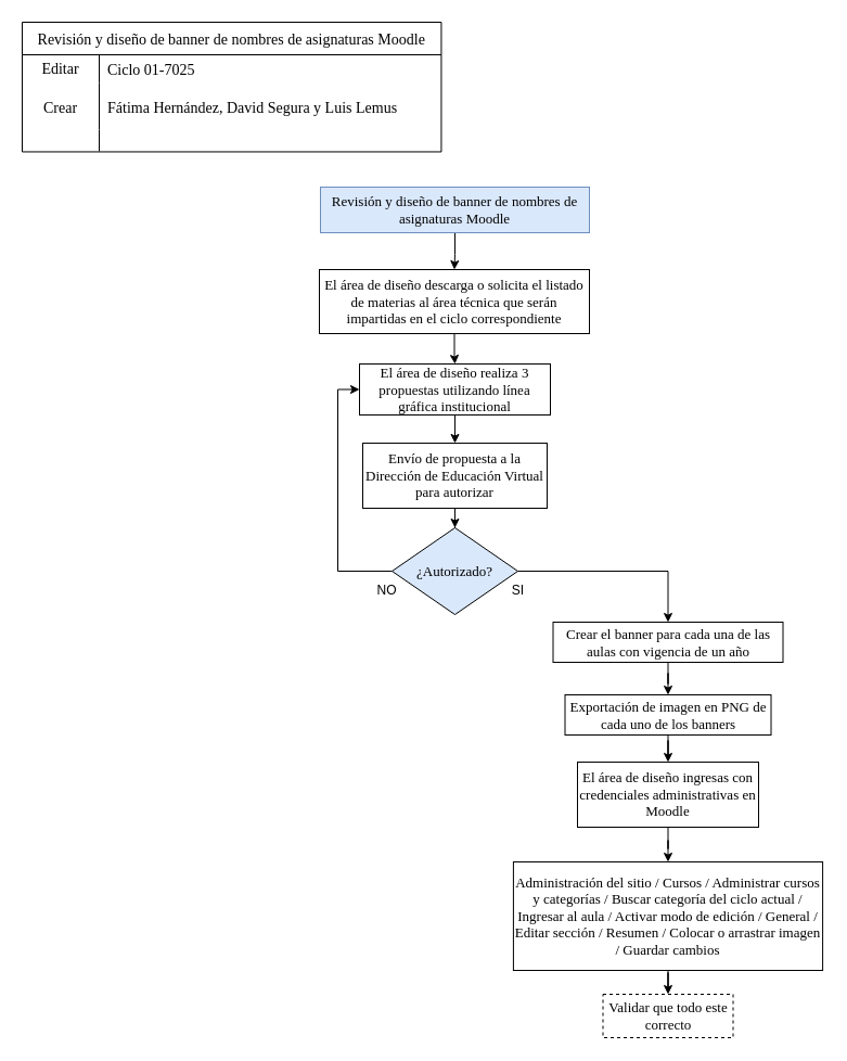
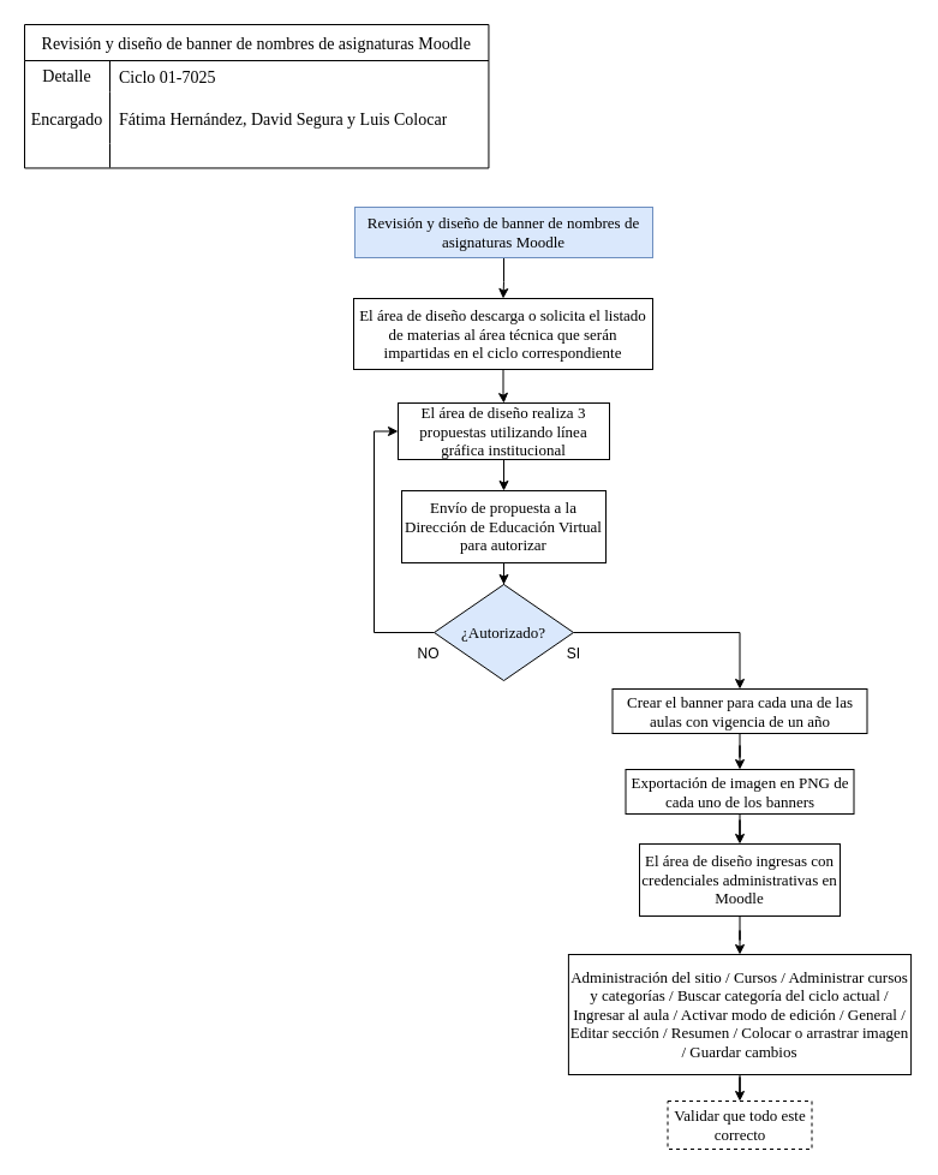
  <mxCell id="0" />
  <mxCell id="1" parent="0" />
  <mxCell id="2" value="Revisión y diseño de banner de nombres de asignaturas Moodle" style="shape=table;startSize=30;container=1;collapsible=0;childLayout=tableLayout;fixedRows=1;rowLines=0;fontStyle=0;strokeColor=default;fontSize=14;fontFamily=Times New Roman;" vertex="1" parent="1"><mxGeometry x="20" y="20" width="386.448" height="119.458" as="geometry" /></mxCell>
  <mxCell id="3" value="" style="shape=tableRow;horizontal=0;startSize=0;swimlaneHead=0;swimlaneBody=0;top=0;left=0;bottom=0;right=0;collapsible=0;dropTarget=0;fillColor=none;points=[[0,0.5],[1,0.5]];portConstraint=eastwest;strokeColor=inherit;fontSize=16;fontFamily=Times New Roman;" vertex="1" parent="2"><mxGeometry y="30" width="386.448" height="26" as="geometry" /></mxCell>
- <mxCell id="4" value="&lt;font style=&quot;font-size: 14px;&quot;&gt;Editar&lt;/font&gt;&lt;div&gt;&lt;br&gt;&lt;/div&gt;" style="shape=partialRectangle;html=1;whiteSpace=wrap;connectable=0;fillColor=none;top=0;left=0;bottom=0;right=0;overflow=hidden;pointerEvents=1;strokeColor=inherit;fontSize=16;fontFamily=Times New Roman;" vertex="1" parent="3"><mxGeometry width="71" height="26" as="geometry"><mxRectangle width="71" height="26" as="alternateBounds" /></mxGeometry></mxCell>
+ <mxCell id="4" value="&lt;font style=&quot;font-size: 14px;&quot;&gt;Detalle&lt;/font&gt;&lt;div&gt;&lt;br&gt;&lt;/div&gt;" style="shape=partialRectangle;html=1;whiteSpace=wrap;connectable=0;fillColor=none;top=0;left=0;bottom=0;right=0;overflow=hidden;pointerEvents=1;strokeColor=inherit;fontSize=16;fontFamily=Times New Roman;" vertex="1" parent="3"><mxGeometry width="71" height="26" as="geometry"><mxRectangle width="71" height="26" as="alternateBounds" /></mxGeometry></mxCell>
  <mxCell id="5" value="&lt;font style=&quot;font-size: 14px;&quot;&gt;Ciclo 01-7025&lt;/font&gt;" style="shape=partialRectangle;html=1;whiteSpace=wrap;connectable=0;fillColor=none;top=0;left=0;bottom=0;right=0;align=left;spacingLeft=6;overflow=hidden;strokeColor=inherit;fontSize=16;fontFamily=Times New Roman;" vertex="1" parent="3"><mxGeometry x="71" width="315" height="26" as="geometry"><mxRectangle width="315" height="26" as="alternateBounds" /></mxGeometry></mxCell>
  <mxCell id="6" value="" style="shape=tableRow;horizontal=0;startSize=0;swimlaneHead=0;swimlaneBody=0;top=0;left=0;bottom=0;right=0;collapsible=0;dropTarget=0;fillColor=none;points=[[0,0.5],[1,0.5]];portConstraint=eastwest;strokeColor=inherit;fontSize=16;fontFamily=Times New Roman;" vertex="1" parent="2"><mxGeometry y="56" width="386.448" height="43" as="geometry" /></mxCell>
- <mxCell id="7" value="&lt;font style=&quot;font-size: 14px;&quot;&gt;Crear&lt;/font&gt;" style="shape=partialRectangle;html=1;whiteSpace=wrap;connectable=0;fillColor=none;top=0;left=0;bottom=0;right=0;overflow=hidden;strokeColor=inherit;fontSize=16;fontFamily=Times New Roman;" vertex="1" parent="6"><mxGeometry width="71" height="43" as="geometry"><mxRectangle width="71" height="43" as="alternateBounds" /></mxGeometry></mxCell>
- <mxCell id="8" value="&lt;div&gt;&lt;span style=&quot;font-size: 14px;&quot;&gt;Fátima Hernández, David Segura y Luis Lemus&lt;/span&gt;&lt;/div&gt;" style="shape=partialRectangle;html=1;whiteSpace=wrap;connectable=0;fillColor=none;top=0;left=0;bottom=0;right=0;align=left;spacingLeft=6;overflow=hidden;strokeColor=inherit;fontSize=16;fontFamily=Times New Roman;" vertex="1" parent="6"><mxGeometry x="71" width="315" height="43" as="geometry"><mxRectangle width="315" height="43" as="alternateBounds" /></mxGeometry></mxCell>
+ <mxCell id="7" value="&lt;font style=&quot;font-size: 14px;&quot;&gt;Encargado&lt;/font&gt;" style="shape=partialRectangle;html=1;whiteSpace=wrap;connectable=0;fillColor=none;top=0;left=0;bottom=0;right=0;overflow=hidden;strokeColor=inherit;fontSize=16;fontFamily=Times New Roman;" vertex="1" parent="6"><mxGeometry width="71" height="43" as="geometry"><mxRectangle width="71" height="43" as="alternateBounds" /></mxGeometry></mxCell>
+ <mxCell id="8" value="&lt;div&gt;&lt;span style=&quot;font-size: 14px;&quot;&gt;Fátima Hernández, David Segura y Luis Colocar&lt;/span&gt;&lt;/div&gt;" style="shape=partialRectangle;html=1;whiteSpace=wrap;connectable=0;fillColor=none;top=0;left=0;bottom=0;right=0;align=left;spacingLeft=6;overflow=hidden;strokeColor=inherit;fontSize=16;fontFamily=Times New Roman;" vertex="1" parent="6"><mxGeometry x="71" width="315" height="43" as="geometry"><mxRectangle width="315" height="43" as="alternateBounds" /></mxGeometry></mxCell>
  <mxCell id="9" value="" style="shape=tableRow;horizontal=0;startSize=0;swimlaneHead=0;swimlaneBody=0;top=0;left=0;bottom=0;right=0;collapsible=0;dropTarget=0;fillColor=none;points=[[0,0.5],[1,0.5]];portConstraint=eastwest;strokeColor=inherit;fontSize=16;fontFamily=Times New Roman;" vertex="1" parent="2"><mxGeometry y="99" width="386.448" height="20" as="geometry" /></mxCell>
  <mxCell id="10" value="" style="shape=partialRectangle;html=1;whiteSpace=wrap;connectable=0;fillColor=none;top=0;left=0;bottom=0;right=0;overflow=hidden;strokeColor=inherit;fontSize=16;fontFamily=Times New Roman;" vertex="1" parent="9"><mxGeometry width="71" height="20" as="geometry"><mxRectangle width="71" height="20" as="alternateBounds" /></mxGeometry></mxCell>
  <mxCell id="11" value="" style="shape=partialRectangle;html=1;whiteSpace=wrap;connectable=0;fillColor=none;top=0;left=0;bottom=0;right=0;align=left;spacingLeft=6;overflow=hidden;strokeColor=inherit;fontSize=16;fontFamily=Times New Roman;" vertex="1" parent="9"><mxGeometry x="71" width="315" height="20" as="geometry"><mxRectangle width="315" height="20" as="alternateBounds" /></mxGeometry></mxCell>
  <mxCell id="12" value="" style="edgeStyle=orthogonalEdgeStyle;rounded=0;orthogonalLoop=1;jettySize=auto;html=1;fontSize=13;" edge="1" parent="1" source="13" target="15"><mxGeometry relative="1" as="geometry" /></mxCell>
  <mxCell id="13" value="Revisión y diseño de banner de nombres de asignaturas Moodle" style="rounded=0;whiteSpace=wrap;html=1;fillColor=#dae8fc;strokeColor=#6c8ebf;fontFamily=Times New Roman;fontSize=13;" vertex="1" parent="1"><mxGeometry x="295" y="172" width="248" height="42" as="geometry" /></mxCell>
  <mxCell id="14" value="" style="edgeStyle=orthogonalEdgeStyle;rounded=0;orthogonalLoop=1;jettySize=auto;html=1;fontSize=13;" edge="1" parent="1" source="15" target="17"><mxGeometry relative="1" as="geometry" /></mxCell>
  <mxCell id="15" value="El área de diseño descarga o solicita el listado de materias al área técnica que serán impartidas en el ciclo correspondiente" style="whiteSpace=wrap;html=1;fontSize=13;fontFamily=Times New Roman;rounded=0;" vertex="1" parent="1"><mxGeometry x="294" y="248" width="249" height="59" as="geometry" /></mxCell>
  <mxCell id="16" value="" style="edgeStyle=orthogonalEdgeStyle;rounded=0;orthogonalLoop=1;jettySize=auto;html=1;fontSize=13;" edge="1" parent="1" source="17" target="19"><mxGeometry relative="1" as="geometry" /></mxCell>
  <mxCell id="17" value="El área de diseño realiza 3 propuestas utilizando línea gráfica institucional" style="whiteSpace=wrap;html=1;fontSize=13;fontFamily=Times New Roman;rounded=0;" vertex="1" parent="1"><mxGeometry x="331" y="335" width="176" height="47" as="geometry" /></mxCell>
  <mxCell id="18" value="" style="edgeStyle=orthogonalEdgeStyle;rounded=0;orthogonalLoop=1;jettySize=auto;html=1;fontSize=13;" edge="1" parent="1" source="19" target="22"><mxGeometry relative="1" as="geometry" /></mxCell>
  <mxCell id="19" value="Envío de propuesta a la Dirección de Educación Virtual para autorizar" style="whiteSpace=wrap;html=1;fontSize=13;fontFamily=Times New Roman;rounded=0;" vertex="1" parent="1"><mxGeometry x="334" y="408" width="170" height="60" as="geometry" /></mxCell>
  <mxCell id="20" style="edgeStyle=orthogonalEdgeStyle;rounded=0;orthogonalLoop=1;jettySize=auto;html=1;exitX=0;exitY=0.5;exitDx=0;exitDy=0;entryX=0;entryY=0.5;entryDx=0;entryDy=0;fontSize=13;" edge="1" parent="1" source="22" target="17"><mxGeometry relative="1" as="geometry" /></mxCell>
  <mxCell id="21" value="" style="edgeStyle=orthogonalEdgeStyle;rounded=0;orthogonalLoop=1;jettySize=auto;html=1;fontSize=13;" edge="1" parent="1" source="22" target="25"><mxGeometry relative="1" as="geometry" /></mxCell>
  <mxCell id="22" value="¿Autorizado?" style="rhombus;whiteSpace=wrap;html=1;fontSize=13;fontFamily=Times New Roman;rounded=0;fillColor=#dae8fc;" vertex="1" parent="1"><mxGeometry x="361" y="486" width="116" height="80" as="geometry" /></mxCell>
  <mxCell id="23" value="&lt;font style=&quot;font-size: 12px;&quot;&gt;NO&lt;/font&gt;" style="text;html=1;align=center;verticalAlign=middle;resizable=0;points=[];autosize=1;strokeColor=none;fillColor=none;fontSize=13;" vertex="1" parent="1"><mxGeometry x="338" y="529" width="36" height="28" as="geometry" /></mxCell>
  <mxCell id="24" value="" style="edgeStyle=orthogonalEdgeStyle;rounded=0;orthogonalLoop=1;jettySize=auto;html=1;fontSize=13;" edge="1" parent="1" source="25" target="27"><mxGeometry relative="1" as="geometry" /></mxCell>
  <mxCell id="25" value="&lt;font&gt;Crear el banner para cada una de las aulas con vigencia de un año&lt;/font&gt;" style="whiteSpace=wrap;html=1;fontSize=13;fontFamily=Times New Roman;rounded=0;" vertex="1" parent="1"><mxGeometry x="509.5" y="573" width="212" height="37" as="geometry" /></mxCell>
  <mxCell id="26" value="" style="edgeStyle=orthogonalEdgeStyle;rounded=0;orthogonalLoop=1;jettySize=auto;html=1;fontSize=13;" edge="1" parent="1" source="27" target="29"><mxGeometry relative="1" as="geometry" /></mxCell>
  <mxCell id="27" value="&lt;span&gt;Exportación de imagen en PNG de cada uno de los banners&lt;/span&gt;" style="whiteSpace=wrap;html=1;fontSize=13;fontFamily=Times New Roman;rounded=0;" vertex="1" parent="1"><mxGeometry x="520.5" y="640" width="190" height="37" as="geometry" /></mxCell>
  <mxCell id="28" value="" style="edgeStyle=orthogonalEdgeStyle;rounded=0;orthogonalLoop=1;jettySize=auto;html=1;fontSize=13;" edge="1" parent="1" source="29" target="31"><mxGeometry relative="1" as="geometry" /></mxCell>
  <mxCell id="29" value="&lt;font&gt;El área de diseño ingresas con credenciales administrativas en Moodle&lt;/font&gt;" style="whiteSpace=wrap;html=1;fontSize=13;fontFamily=Times New Roman;rounded=0;" vertex="1" parent="1"><mxGeometry x="532" y="702" width="167" height="60" as="geometry" /></mxCell>
  <mxCell id="30" value="" style="edgeStyle=orthogonalEdgeStyle;rounded=0;orthogonalLoop=1;jettySize=auto;html=1;fontSize=13;" edge="1" parent="1" source="31" target="32"><mxGeometry relative="1" as="geometry" /></mxCell>
  <mxCell id="31" value="Administración del sitio / Cursos / Administrar cursos y categorías / Buscar categoría del ciclo actual / Ingresar al aula / Activar modo de edición / General / Editar sección / Resumen / Colocar o arrastrar imagen / Guardar cambios" style="whiteSpace=wrap;html=1;fontSize=13;fontFamily=Times New Roman;rounded=0;" vertex="1" parent="1"><mxGeometry x="472.91" y="794" width="285.18" height="100" as="geometry" /></mxCell>
  <mxCell id="32" value="Validar que todo este correcto" style="whiteSpace=wrap;html=1;fontSize=13;fontFamily=Times New Roman;rounded=0;dashed=1;" vertex="1" parent="1"><mxGeometry x="555.5" y="916" width="120" height="40" as="geometry" /></mxCell>
  <mxCell id="33" value="SI" style="text;html=1;align=center;verticalAlign=middle;resizable=0;points=[];autosize=1;strokeColor=none;fillColor=none;" vertex="1" parent="1"><mxGeometry x="462" y="531" width="29" height="26" as="geometry" /></mxCell>
